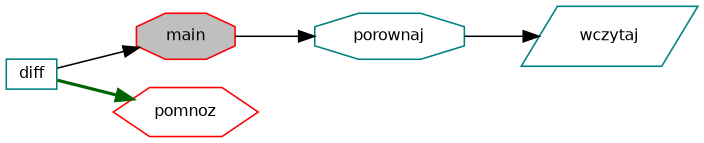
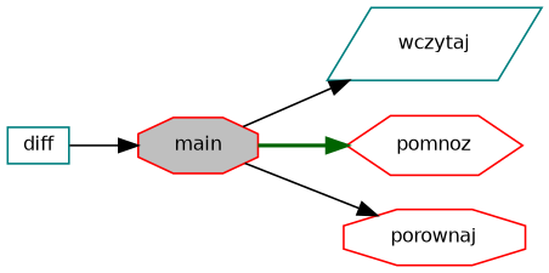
  digraph {
    rankdir=LR
    node [color=red fillcolor=white fontname=Helvetica fontsize=10 shape=octagon style=filled]
    edge [color=black fontname=Helvetica fontsize=10 labelfontname=Helvetica labelfontsize=10 style=solid]
    n1 [fillcolor=grey75 fontcolor=black height=0.2 label=main width=0.4]
    n2 [color=teal height=0.2 label=wczytaj shape=parallelogram width=0.4]
    n3 [height=0.2 label=pomnoz shape=hexagon width=0.4]
-   n4 [color=teal height=0.2 label=porownaj width=0.4]
+   n4 [height=0.2 label=porownaj width=0.4]
    n5 [color=teal height=0.2 label=diff shape=box width=0.4]
-   n4 -> n2
-   n5 -> n3 [color=darkgreen style=bold]
+   n1 -> n2
+   n1 -> n3 [color=darkgreen style=bold]
    n1 -> n4
    n5 -> n1
  }
